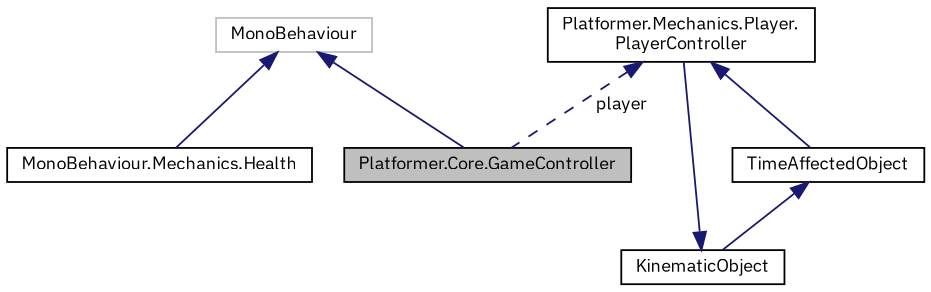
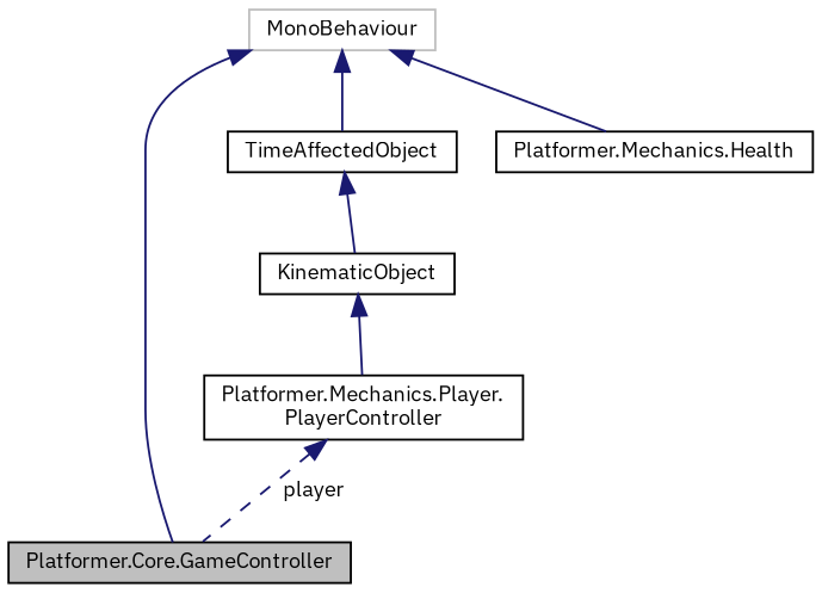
  digraph {
    fontname="IBM Plex Sans"
    node [color=black fillcolor=white fontname="IBM Plex Sans" fontsize=10 shape=record style=filled]
    edge [color=midnightblue dir=back fontname="IBM Plex Sans" fontsize=10 labelfontname=Helvetica labelfontsize=10 style=solid]
    n1 [fillcolor=grey75 fontcolor=black height=0.2 label="Platformer.Core.GameController" width=0.4]
    n2 [color=grey75 height=0.2 label=MonoBehaviour width=0.4]
    n3 [height=0.2 label=TimeAffectedObject width=0.4]
-   n4 [height=0.2 label="MonoBehaviour.Mechanics.Health" width=0.4]
+   n4 [height=0.2 label="Platformer.Mechanics.Health" width=0.4]
    n5 [height=0.2 label=KinematicObject width=0.4]
    n6 [height=0.2 label="Platformer.Mechanics.Player.\lPlayerController" width=0.4]
    n2 -> n1
-   n6 -> n3
+   n2 -> n3
    n2 -> n4
    n3 -> n5
    n5 -> n6
    n6 -> n1 [label=" player" style=dashed]
  }
